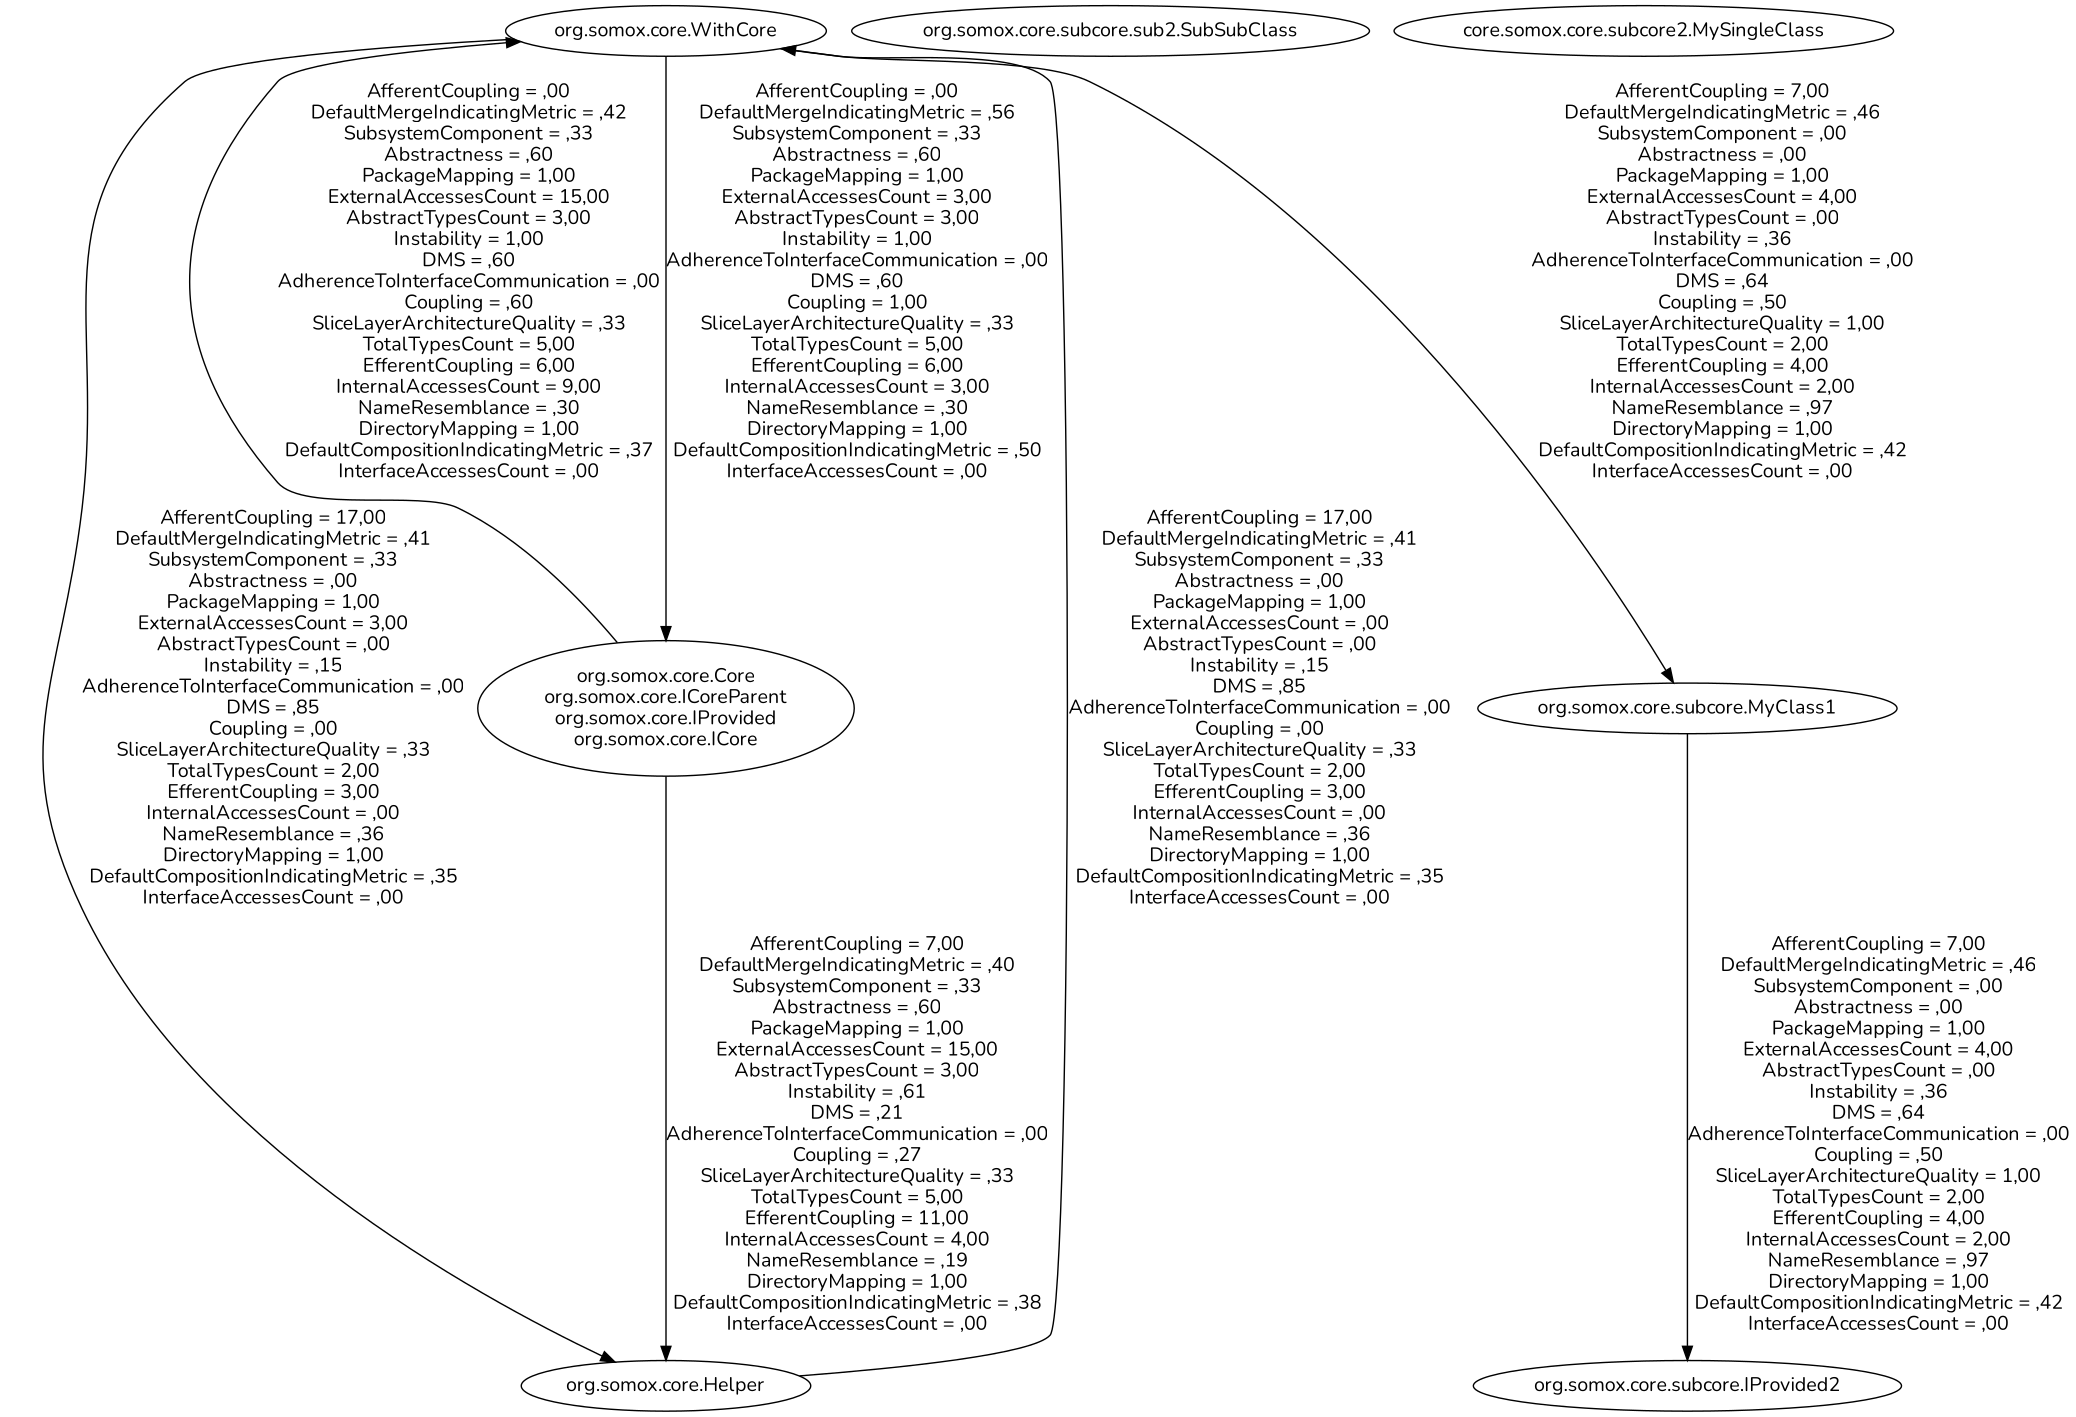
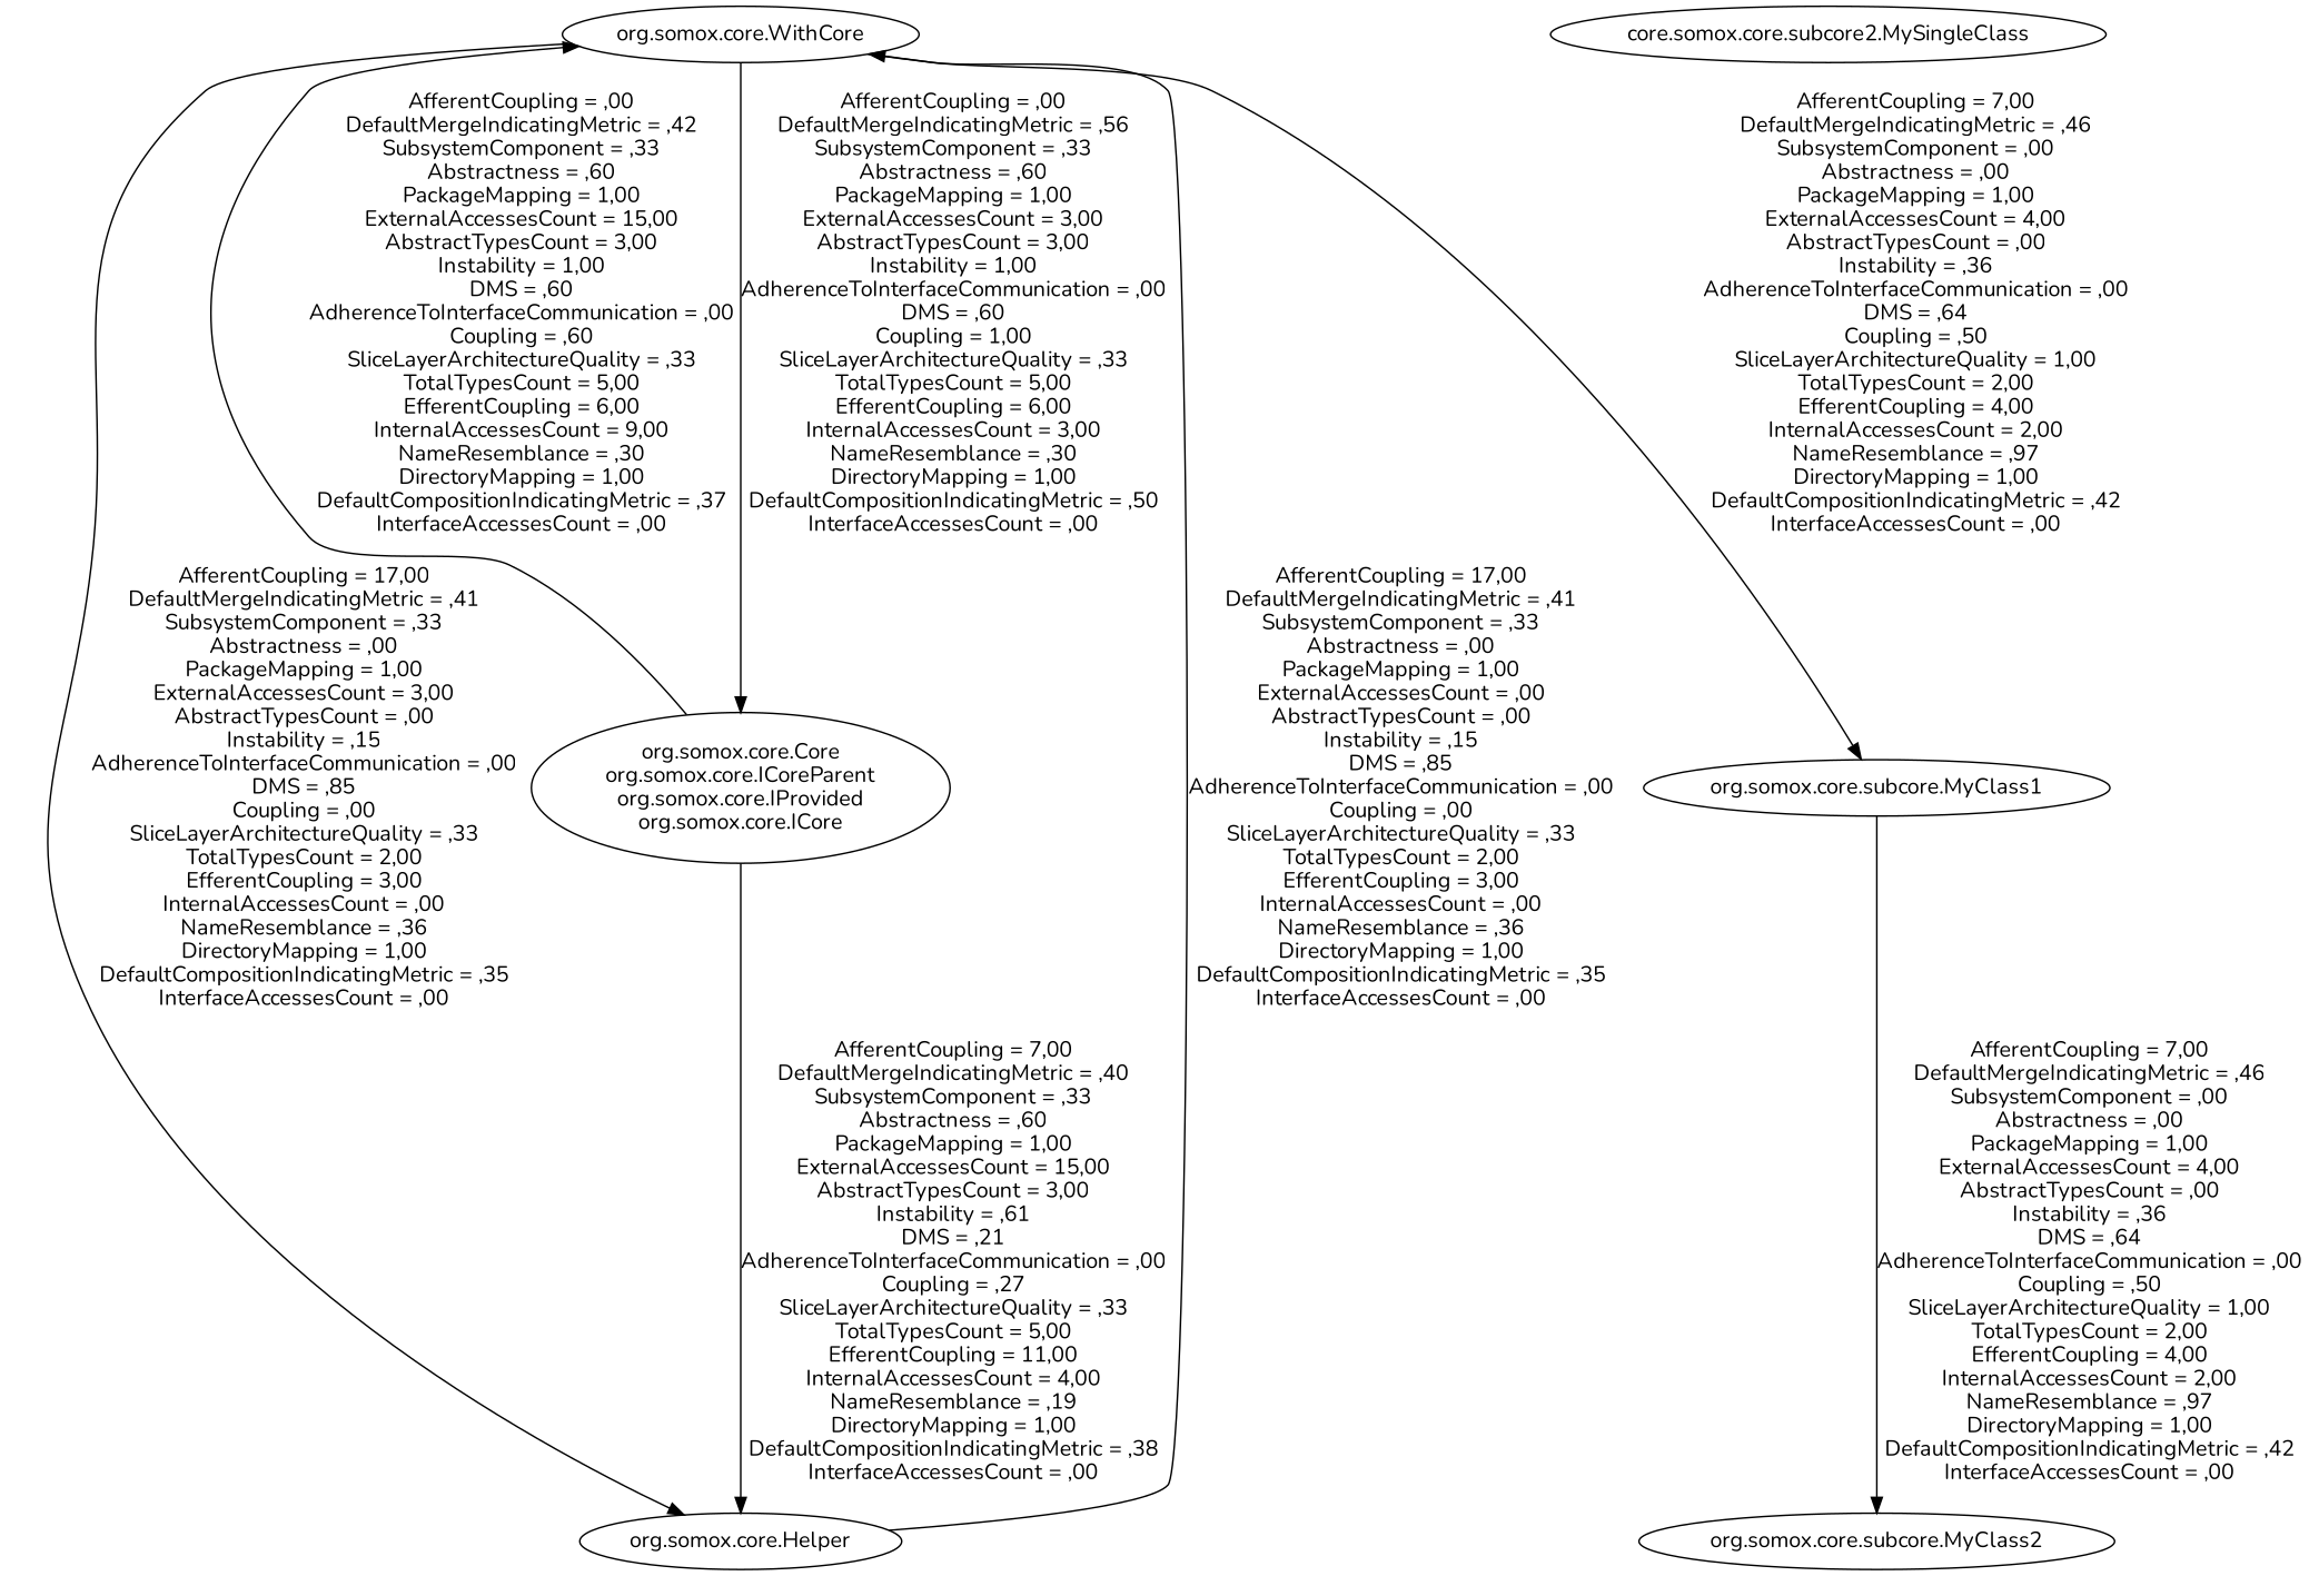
  digraph {
    fontname=Nunito
    node [fontname=Nunito]
    edge [fontname=Nunito]
    "org.somox.core.WithCore"
    "org.somox.core.Core\norg.somox.core.ICoreParent\norg.somox.core.IProvided\norg.somox.core.ICore"
    "org.somox.core.Helper"
    "org.somox.core.subcore.MyClass1"
-   "org.somox.core.subcore.MyClass2" [label="org.somox.core.subcore.IProvided2"]
-   "org.somox.core.subcore.sub2.SubSubClass"
+   "org.somox.core.subcore.MyClass2"
    n7 [label="core.somox.core.subcore2.MySingleClass"]
    "org.somox.core.WithCore" -> "org.somox.core.Core\norg.somox.core.ICoreParent\norg.somox.core.IProvided\norg.somox.core.ICore" [label="AfferentCoupling = ,00\nDefaultMergeIndicatingMetric = ,56\nSubsystemComponent = ,33\nAbstractness = ,60\nPackageMapping = 1,00\nExternalAccessesCount = 3,00\nAbstractTypesCount = 3,00\nInstability = 1,00\nAdherenceToInterfaceCommunication = ,00\nDMS = ,60\nCoupling = 1,00\nSliceLayerArchitectureQuality = ,33\nTotalTypesCount = 5,00\nEfferentCoupling = 6,00\nInternalAccessesCount = 3,00\nNameResemblance = ,30\nDirectoryMapping = 1,00\nDefaultCompositionIndicatingMetric = ,50\nInterfaceAccessesCount = ,00\n"]
    "org.somox.core.WithCore" -> "org.somox.core.Helper" [label="AfferentCoupling = 17,00\nDefaultMergeIndicatingMetric = ,41\nSubsystemComponent = ,33\nAbstractness = ,00\nPackageMapping = 1,00\nExternalAccessesCount = 3,00\nAbstractTypesCount = ,00\nInstability = ,15\nAdherenceToInterfaceCommunication = ,00\nDMS = ,85\nCoupling = ,00\nSliceLayerArchitectureQuality = ,33\nTotalTypesCount = 2,00\nEfferentCoupling = 3,00\nInternalAccessesCount = ,00\nNameResemblance = ,36\nDirectoryMapping = 1,00\nDefaultCompositionIndicatingMetric = ,35\nInterfaceAccessesCount = ,00\n"]
    "org.somox.core.WithCore" -> "org.somox.core.subcore.MyClass1" [label="AfferentCoupling = 7,00\nDefaultMergeIndicatingMetric = ,46\nSubsystemComponent = ,00\nAbstractness = ,00\nPackageMapping = 1,00\nExternalAccessesCount = 4,00\nAbstractTypesCount = ,00\nInstability = ,36\nAdherenceToInterfaceCommunication = ,00\nDMS = ,64\nCoupling = ,50\nSliceLayerArchitectureQuality = 1,00\nTotalTypesCount = 2,00\nEfferentCoupling = 4,00\nInternalAccessesCount = 2,00\nNameResemblance = ,97\nDirectoryMapping = 1,00\nDefaultCompositionIndicatingMetric = ,42\nInterfaceAccessesCount = ,00\n"]
    "org.somox.core.Core\norg.somox.core.ICoreParent\norg.somox.core.IProvided\norg.somox.core.ICore" -> "org.somox.core.WithCore" [label="AfferentCoupling = ,00\nDefaultMergeIndicatingMetric = ,42\nSubsystemComponent = ,33\nAbstractness = ,60\nPackageMapping = 1,00\nExternalAccessesCount = 15,00\nAbstractTypesCount = 3,00\nInstability = 1,00\nDMS = ,60\nAdherenceToInterfaceCommunication = ,00\nCoupling = ,60\nSliceLayerArchitectureQuality = ,33\nTotalTypesCount = 5,00\nEfferentCoupling = 6,00\nInternalAccessesCount = 9,00\nNameResemblance = ,30\nDirectoryMapping = 1,00\nDefaultCompositionIndicatingMetric = ,37\nInterfaceAccessesCount = ,00\n"]
    "org.somox.core.Core\norg.somox.core.ICoreParent\norg.somox.core.IProvided\norg.somox.core.ICore" -> "org.somox.core.Helper" [label="AfferentCoupling = 7,00\nDefaultMergeIndicatingMetric = ,40\nSubsystemComponent = ,33\nAbstractness = ,60\nPackageMapping = 1,00\nExternalAccessesCount = 15,00\nAbstractTypesCount = 3,00\nInstability = ,61\nDMS = ,21\nAdherenceToInterfaceCommunication = ,00\nCoupling = ,27\nSliceLayerArchitectureQuality = ,33\nTotalTypesCount = 5,00\nEfferentCoupling = 11,00\nInternalAccessesCount = 4,00\nNameResemblance = ,19\nDirectoryMapping = 1,00\nDefaultCompositionIndicatingMetric = ,38\nInterfaceAccessesCount = ,00\n"]
    "org.somox.core.Helper" -> "org.somox.core.WithCore" [label="AfferentCoupling = 17,00\nDefaultMergeIndicatingMetric = ,41\nSubsystemComponent = ,33\nAbstractness = ,00\nPackageMapping = 1,00\nExternalAccessesCount = ,00\nAbstractTypesCount = ,00\nInstability = ,15\nDMS = ,85\nAdherenceToInterfaceCommunication = ,00\nCoupling = ,00\nSliceLayerArchitectureQuality = ,33\nTotalTypesCount = 2,00\nEfferentCoupling = 3,00\nInternalAccessesCount = ,00\nNameResemblance = ,36\nDirectoryMapping = 1,00\nDefaultCompositionIndicatingMetric = ,35\nInterfaceAccessesCount = ,00\n"]
    "org.somox.core.subcore.MyClass1" -> "org.somox.core.subcore.MyClass2" [label="AfferentCoupling = 7,00\nDefaultMergeIndicatingMetric = ,46\nSubsystemComponent = ,00\nAbstractness = ,00\nPackageMapping = 1,00\nExternalAccessesCount = 4,00\nAbstractTypesCount = ,00\nInstability = ,36\nDMS = ,64\nAdherenceToInterfaceCommunication = ,00\nCoupling = ,50\nSliceLayerArchitectureQuality = 1,00\nTotalTypesCount = 2,00\nEfferentCoupling = 4,00\nInternalAccessesCount = 2,00\nNameResemblance = ,97\nDirectoryMapping = 1,00\nDefaultCompositionIndicatingMetric = ,42\nInterfaceAccessesCount = ,00\n"]
  }
